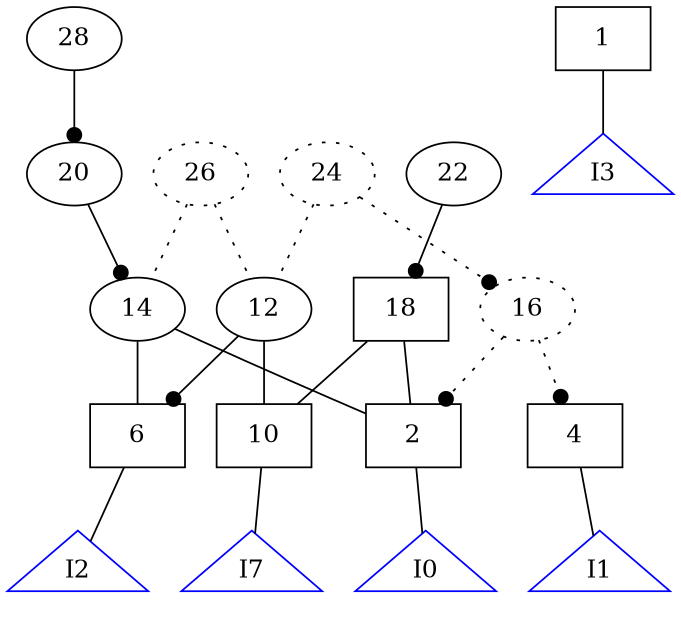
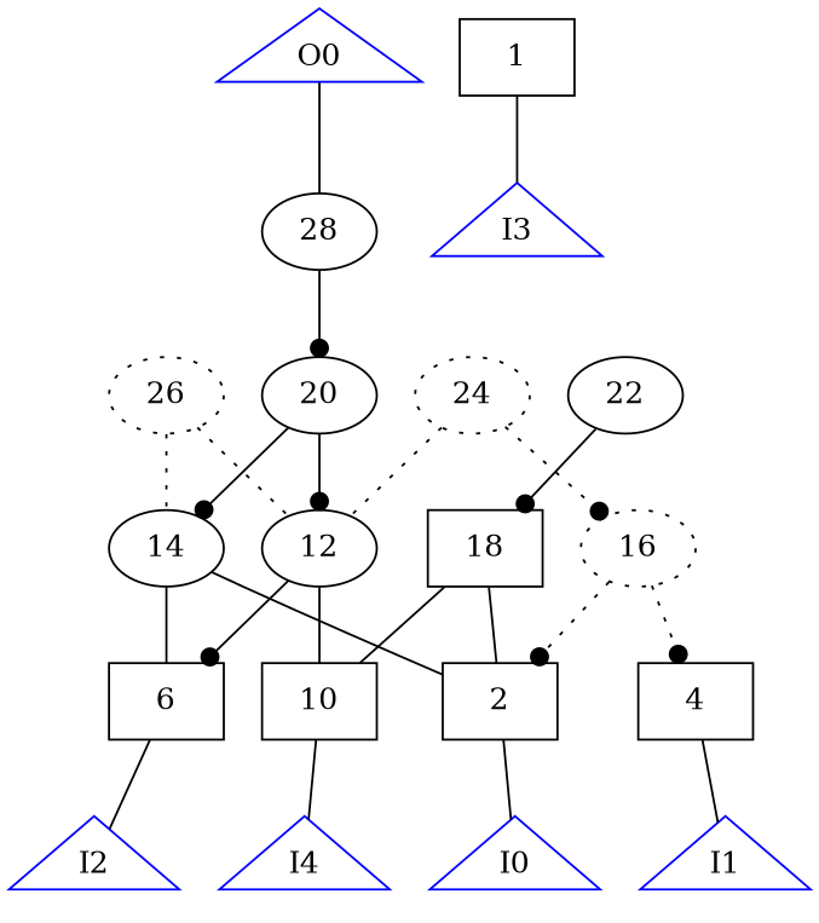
  digraph {
    edge [arrowhead=none]
    I0 [color=blue shape=triangle]
    2 [shape=box]
    I1 [color=blue shape=triangle]
    4 [shape=box]
    I2 [color=blue shape=triangle]
    6 [shape=box]
    I3 [color=blue shape=triangle]
    n8 [label=1 shape=box]
-   I4 [color=blue shape=triangle label=I7]
+   I4 [color=blue shape=triangle]
    10 [shape=box]
    12 [style=solid]
    14 [style=solid]
    16 [style=dotted]
    18 [shape=box style=solid]
    20 [style=solid]
    22 [style=solid]
    24 [style=dotted]
    26 [style=dotted]
    28 [style=solid]
+   O0 [color=blue shape=triangle]
    2 -> I0
    4 -> I1
    6 -> I2
    n8 -> I3
    10 -> I4
    12 -> 6 [arrowhead=dot]
    12 -> 10
    14 -> 2
    14 -> 6
    16 -> 2 [arrowhead=dot style=dotted]
    16 -> 4 [arrowhead=dot style=dotted]
    18 -> 2
    18 -> 10
+   20 -> 12 [arrowhead=dot]
    20 -> 14 [arrowhead=dot]
    22 -> 18 [arrowhead=dot]
    24 -> 12 [style=dotted]
    24 -> 16 [arrowhead=dot style=dotted]
    26 -> 12 [style=dotted]
    26 -> 14 [style=dotted]
    28 -> 20 [arrowhead=dot]
+   O0 -> 28
  }
